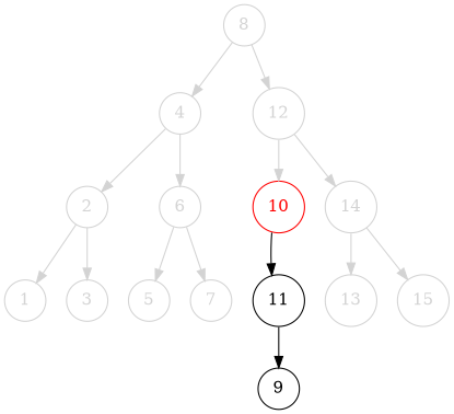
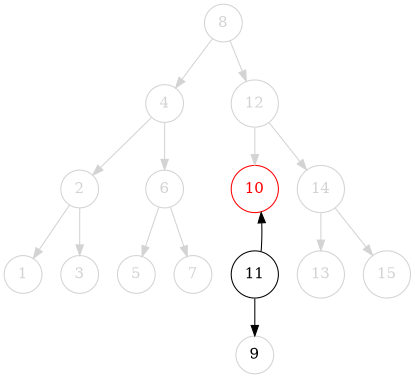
  digraph {
    splines=FALSE
    node [color=lightgrey fontcolor=lightgrey shape=circle]
    edge [color=lightgrey fontcolor=lightgrey]
    n1 [label=1]
    n2 [label=2]
    n3 [label=3]
    n4 [label=4]
    n5 [label=6]
    n6 [label=5]
    n7 [label=7]
    n8 [label=8]
    n9 [label=12]
    n10 [color=red fontcolor=red label=10]
    n11 [label=14]
-   n12 [label=9 color="" fontcolor=""]
+   n12 [label=9 fontcolor=""]
    n13 [label=11 color="" fontcolor=""]
    n14 [label=13]
    n15 [label=15]
    subgraph sub_1 {
      rank=same
    }
    n2 -> n1
    n2 -> n3
    n4 -> n2
    n4 -> n5
    n5 -> n6
    n5 -> n7
    n8 -> n4
    n8 -> n9
    n9 -> n10
    n9 -> n11
-   n10 -> n13 [color="" fontcolor=""]
+   n13 -> n10 [color="" fontcolor=""]
    n11 -> n14
    n11 -> n15
    n13 -> n12 [color="" fontcolor=""]
  }
